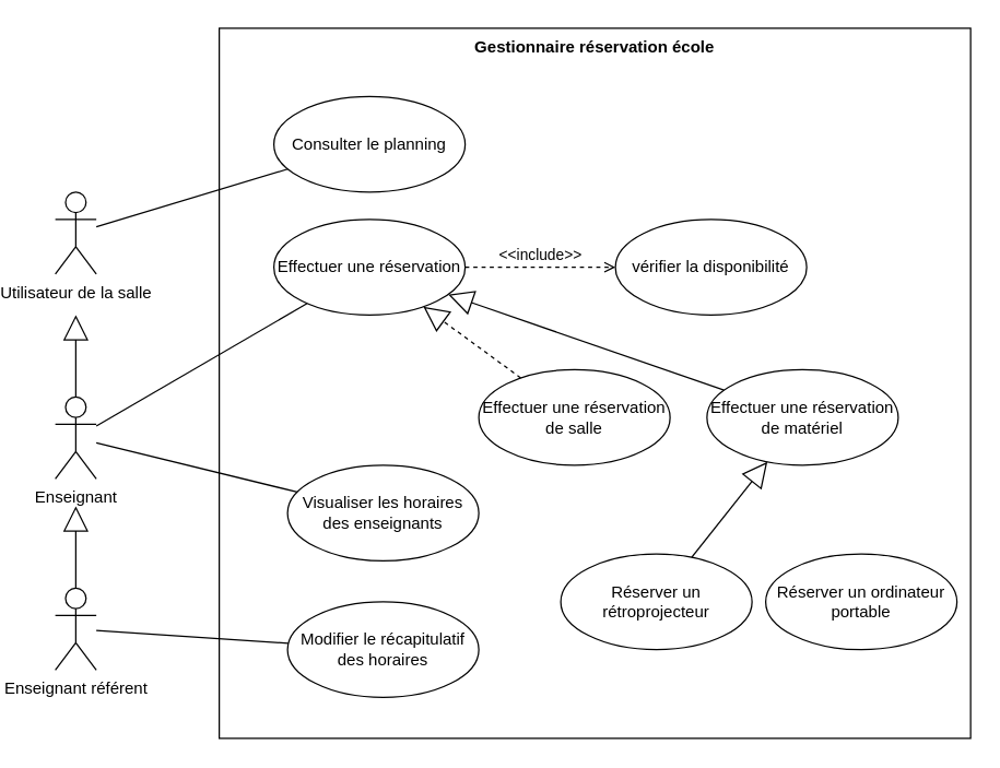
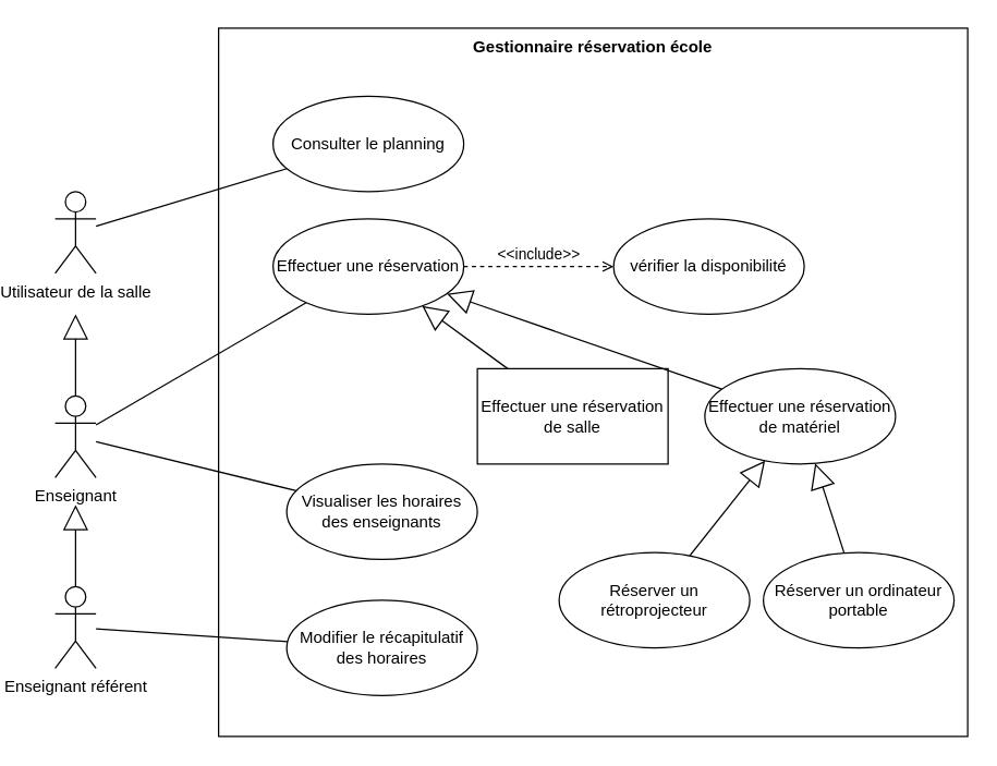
  <mxCell id="0" />
  <mxCell id="1" parent="0" />
  <mxCell id="2" value="Gestionnaire réservation école" style="shape=rect;html=1;verticalAlign=top;fontStyle=1;whiteSpace=wrap;align=center;" vertex="1" parent="1"><mxGeometry x="140" y="20" width="550" height="520" as="geometry" /></mxCell>
  <mxCell id="3" style="rounded=0;orthogonalLoop=1;jettySize=auto;html=1;endArrow=none;endFill=0;" edge="1" parent="1" source="4" target="14"><mxGeometry relative="1" as="geometry" /></mxCell>
  <mxCell id="4" value="Utilisateur de la salle" style="shape=umlActor;verticalLabelPosition=bottom;verticalAlign=top;html=1;outlineConnect=0;" vertex="1" parent="1"><mxGeometry x="20" y="140" width="30" height="60" as="geometry" /></mxCell>
  <mxCell id="5" style="rounded=0;orthogonalLoop=1;jettySize=auto;html=1;endArrow=none;endFill=0;" edge="1" parent="1" source="6" target="13"><mxGeometry relative="1" as="geometry" /></mxCell>
  <mxCell id="6" value="Enseignant référent" style="shape=umlActor;verticalLabelPosition=bottom;verticalAlign=top;html=1;outlineConnect=0;" vertex="1" parent="1"><mxGeometry x="20" y="430" width="30" height="60" as="geometry" /></mxCell>
  <mxCell id="7" style="rounded=0;orthogonalLoop=1;jettySize=auto;html=1;endArrow=none;endFill=0;" edge="1" parent="1" source="9" target="10"><mxGeometry relative="1" as="geometry" /></mxCell>
  <mxCell id="8" style="rounded=0;orthogonalLoop=1;jettySize=auto;html=1;endArrow=none;endFill=0;" edge="1" parent="1" source="9" target="12"><mxGeometry relative="1" as="geometry" /></mxCell>
  <mxCell id="9" value="Enseignant" style="shape=umlActor;verticalLabelPosition=bottom;verticalAlign=top;html=1;outlineConnect=0;" vertex="1" parent="1"><mxGeometry x="20" y="290" width="30" height="60" as="geometry" /></mxCell>
  <mxCell id="10" value="Effectuer une réservation" style="ellipse;whiteSpace=wrap;html=1;" vertex="1" parent="1"><mxGeometry x="180" y="160" width="140" height="70" as="geometry" /></mxCell>
  <mxCell id="11" value="vérifier la disponibilité" style="ellipse;whiteSpace=wrap;html=1;" vertex="1" parent="1"><mxGeometry x="430" y="160" width="140" height="70" as="geometry" /></mxCell>
  <mxCell id="12" value="Visualiser les horaires des enseignants" style="ellipse;whiteSpace=wrap;html=1;" vertex="1" parent="1"><mxGeometry x="190" y="340" width="140" height="70" as="geometry" /></mxCell>
  <mxCell id="13" value="Modifier le récapitulatif des horaires" style="ellipse;whiteSpace=wrap;html=1;" vertex="1" parent="1"><mxGeometry x="190" y="440" width="140" height="70" as="geometry" /></mxCell>
  <mxCell id="14" value="Consulter le planning" style="ellipse;whiteSpace=wrap;html=1;" vertex="1" parent="1"><mxGeometry x="180" y="70" width="140" height="70" as="geometry" /></mxCell>
  <mxCell id="15" value="" style="endArrow=block;endSize=16;endFill=0;html=1;rounded=0;" edge="1" parent="1" source="6"><mxGeometry x="-0.25" width="160" relative="1" as="geometry"><mxPoint x="100" y="350" as="sourcePoint" /><mxPoint x="35" y="370" as="targetPoint" /><mxPoint as="offset" /></mxGeometry></mxCell>
  <mxCell id="16" value="" style="endArrow=block;endSize=16;endFill=0;html=1;rounded=0;exitX=0.5;exitY=0;exitDx=0;exitDy=0;exitPerimeter=0;" edge="1" parent="1" source="9"><mxGeometry x="-0.25" width="160" relative="1" as="geometry"><mxPoint x="35" y="300" as="sourcePoint" /><mxPoint x="35" y="230" as="targetPoint" /><mxPoint as="offset" /></mxGeometry></mxCell>
  <mxCell id="17" value="&amp;lt;&amp;lt;include&amp;gt;&amp;gt;" style="html=1;verticalAlign=bottom;labelBackgroundColor=none;endArrow=open;endFill=0;dashed=1;rounded=0;" edge="1" parent="1" source="10" target="11"><mxGeometry width="160" relative="1" as="geometry"><mxPoint x="130" y="320" as="sourcePoint" /><mxPoint x="290" y="320" as="targetPoint" /></mxGeometry></mxCell>
- <mxCell id="18" value="Effectuer une réservation&lt;div&gt;de salle&lt;/div&gt;" style="ellipse;whiteSpace=wrap;html=1;" vertex="1" parent="1"><mxGeometry x="330" y="270" width="140" height="70" as="geometry" /></mxCell>
+ <mxCell id="18" value="Effectuer une réservation&lt;div&gt;de salle&lt;/div&gt;" style="whiteSpace=wrap;html=1;rounded=0;" vertex="1" parent="1"><mxGeometry x="330" y="270" width="140" height="70" as="geometry" /></mxCell>
  <mxCell id="19" value="Effectuer une réservation&lt;div&gt;de matériel&lt;/div&gt;" style="ellipse;whiteSpace=wrap;html=1;" vertex="1" parent="1"><mxGeometry x="497" y="270" width="140" height="70" as="geometry" /></mxCell>
- <mxCell id="20" value="" style="endArrow=block;endSize=16;endFill=0;html=1;rounded=0;dashed=1;" edge="1" parent="1" source="18" target="10"><mxGeometry x="-0.25" width="160" relative="1" as="geometry"><mxPoint x="350" y="300" as="sourcePoint" /><mxPoint x="350" y="240" as="targetPoint" /><mxPoint as="offset" /></mxGeometry></mxCell>
+ <mxCell id="20" value="" style="endArrow=block;endSize=16;endFill=0;html=1;rounded=0;" edge="1" parent="1" source="18" target="10"><mxGeometry x="-0.25" width="160" relative="1" as="geometry"><mxPoint x="350" y="300" as="sourcePoint" /><mxPoint x="350" y="240" as="targetPoint" /><mxPoint as="offset" /></mxGeometry></mxCell>
  <mxCell id="21" value="" style="endArrow=block;endSize=16;endFill=0;html=1;rounded=0;" edge="1" parent="1" source="19" target="10"><mxGeometry x="-0.25" width="160" relative="1" as="geometry"><mxPoint x="370" y="286" as="sourcePoint" /><mxPoint x="299" y="234" as="targetPoint" /><mxPoint as="offset" /></mxGeometry></mxCell>
  <mxCell id="22" value="Réserver un rétroprojecteur" style="ellipse;whiteSpace=wrap;html=1;" vertex="1" parent="1"><mxGeometry x="390" y="405" width="140" height="70" as="geometry" /></mxCell>
  <mxCell id="23" value="Réserver un ordinateur portable" style="ellipse;whiteSpace=wrap;html=1;" vertex="1" parent="1"><mxGeometry x="540" y="405" width="140" height="70" as="geometry" /></mxCell>
  <mxCell id="24" value="" style="endArrow=block;endSize=16;endFill=0;html=1;rounded=0;" edge="1" parent="1" source="22" target="19"><mxGeometry x="-0.25" width="160" relative="1" as="geometry"><mxPoint x="370" y="286" as="sourcePoint" /><mxPoint x="299" y="234" as="targetPoint" /><mxPoint as="offset" /></mxGeometry></mxCell>
+ <mxCell id="25" value="" style="endArrow=block;endSize=16;endFill=0;html=1;rounded=0;" edge="1" parent="1" source="23" target="19"><mxGeometry x="-0.25" width="160" relative="1" as="geometry"><mxPoint x="370" y="286" as="sourcePoint" /><mxPoint x="299" y="234" as="targetPoint" /><mxPoint as="offset" /></mxGeometry></mxCell>
